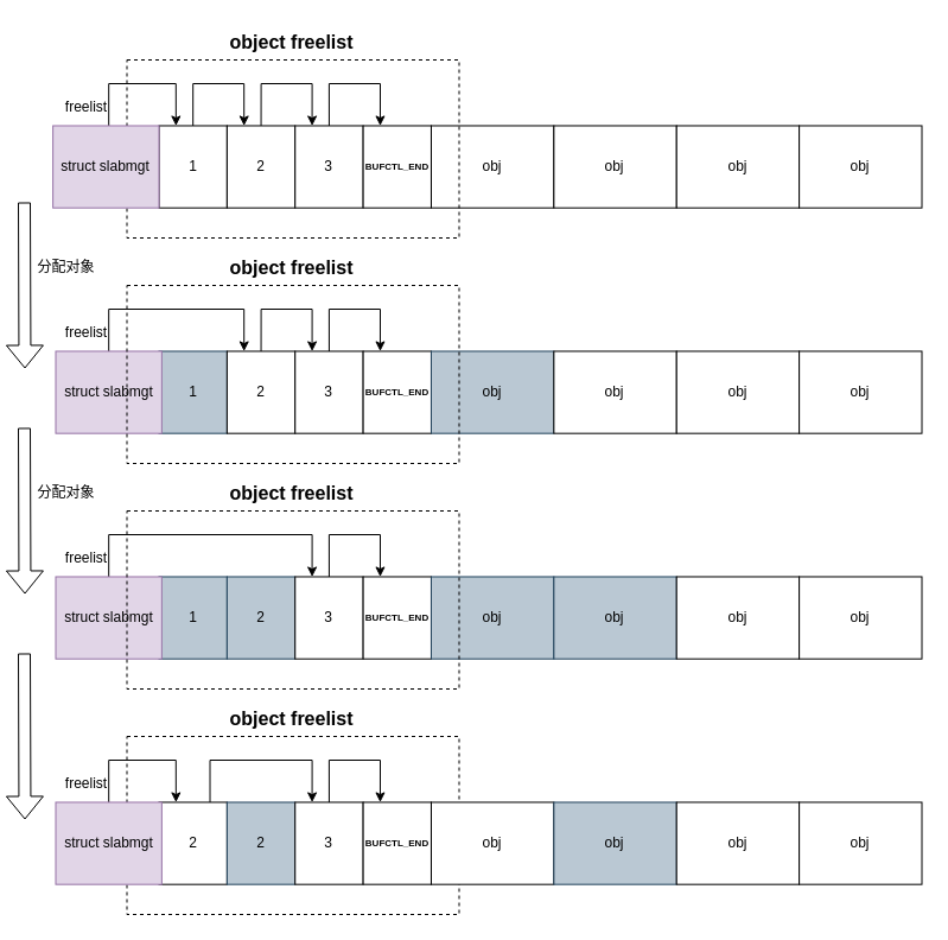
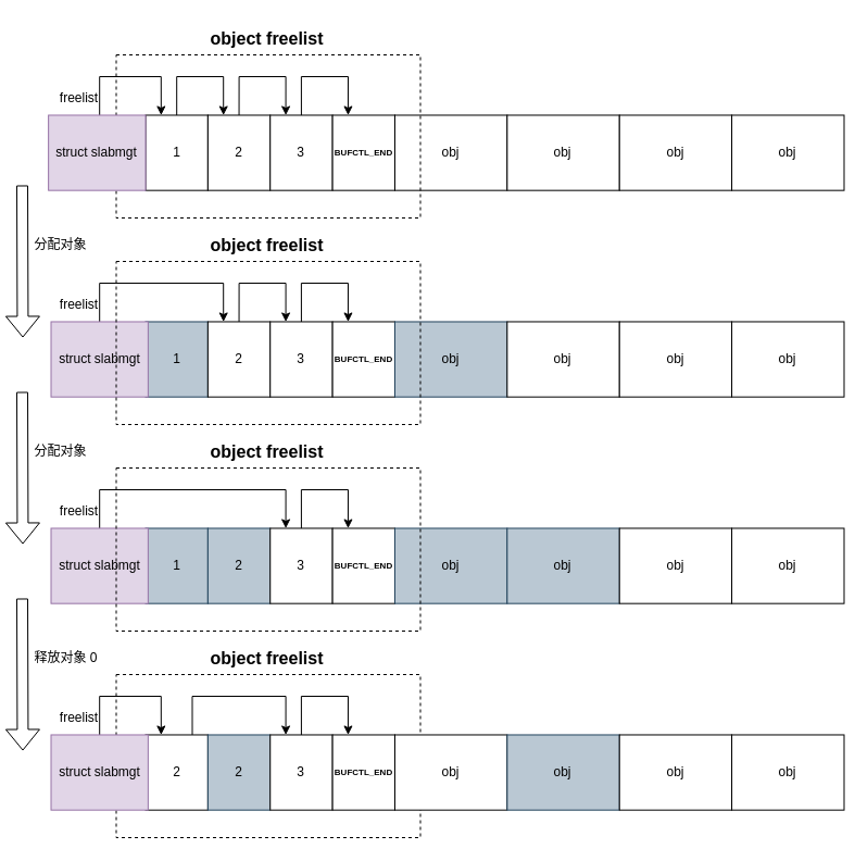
  <mxCell id="0" />
  <mxCell id="1" parent="0" />
  <mxCell id="2" value="" style="rounded=0;labelBackgroundColor=none;fontFamily=宋体;fillColor=none;dashed=1;movable=1;resizable=1;rotatable=1;deletable=1;editable=1;locked=0;connectable=1;" parent="1" vertex="1"><mxGeometry x="106.5" y="620" width="280" height="150" as="geometry" /></mxCell>
  <mxCell id="3" value="1" style="rounded=0;whiteSpace=wrap;html=1;shadow=0;container=0;" parent="1" vertex="1"><mxGeometry x="133.5" y="105.484" width="57.371" height="69.194" as="geometry" /></mxCell>
  <mxCell id="4" value="2" style="rounded=0;whiteSpace=wrap;html=1;shadow=0;container=0;" parent="1" vertex="1"><mxGeometry x="190.871" y="105.484" width="57.371" height="69.194" as="geometry" /></mxCell>
  <mxCell id="5" style="edgeStyle=orthogonalEdgeStyle;rounded=0;orthogonalLoop=1;jettySize=auto;html=1;exitX=0.5;exitY=0;exitDx=0;exitDy=0;entryX=0.25;entryY=0;entryDx=0;entryDy=0;" parent="1" source="3" target="4" edge="1"><mxGeometry relative="1" as="geometry"><Array as="points"><mxPoint x="162.185" y="70" /><mxPoint x="205.213" y="70" /></Array></mxGeometry></mxCell>
  <mxCell id="6" value="3" style="rounded=0;whiteSpace=wrap;html=1;shadow=0;container=0;" parent="1" vertex="1"><mxGeometry x="248.242" y="105.484" width="57.371" height="69.194" as="geometry" /></mxCell>
  <mxCell id="7" style="edgeStyle=orthogonalEdgeStyle;rounded=0;orthogonalLoop=1;jettySize=auto;html=1;exitX=0.5;exitY=0;exitDx=0;exitDy=0;entryX=0.25;entryY=0;entryDx=0;entryDy=0;" parent="1" source="4" target="6" edge="1"><mxGeometry relative="1" as="geometry"><Array as="points"><mxPoint x="219.556" y="70" /><mxPoint x="262.584" y="70" /></Array></mxGeometry></mxCell>
  <mxCell id="8" value="&lt;p style=&quot;line-height: 120%;&quot;&gt;&lt;font style=&quot;font-size: 8px;&quot;&gt;&lt;b&gt;BUFCTL_END&lt;/b&gt;&lt;/font&gt;&lt;/p&gt;" style="rounded=0;whiteSpace=wrap;html=1;shadow=0;container=0;" parent="1" vertex="1"><mxGeometry x="305.612" y="105.484" width="57.371" height="69.194" as="geometry" /></mxCell>
  <mxCell id="9" style="edgeStyle=orthogonalEdgeStyle;rounded=0;orthogonalLoop=1;jettySize=auto;html=1;exitX=0.5;exitY=0;exitDx=0;exitDy=0;entryX=0.25;entryY=0;entryDx=0;entryDy=0;" parent="1" source="6" target="8" edge="1"><mxGeometry relative="1" as="geometry"><Array as="points"><mxPoint x="276.927" y="70" /><mxPoint x="319.955" y="70" /></Array></mxGeometry></mxCell>
  <mxCell id="10" value="obj" style="rounded=0;whiteSpace=wrap;html=1;shadow=0;movable=1;resizable=1;rotatable=1;deletable=1;editable=1;locked=0;connectable=1;container=0;" parent="1" vertex="1"><mxGeometry x="362.98" y="105.48" width="103.38" height="69.19" as="geometry" /></mxCell>
  <mxCell id="11" value="obj" style="rounded=0;whiteSpace=wrap;html=1;shadow=0;movable=1;resizable=1;rotatable=1;deletable=1;editable=1;locked=0;connectable=1;container=0;" parent="1" vertex="1"><mxGeometry x="466.36" y="105.48" width="103.38" height="69.19" as="geometry" /></mxCell>
  <mxCell id="12" value="obj" style="rounded=0;whiteSpace=wrap;html=1;shadow=0;movable=1;resizable=1;rotatable=1;deletable=1;editable=1;locked=0;connectable=1;container=0;" parent="1" vertex="1"><mxGeometry x="569.74" y="105.48" width="103.38" height="69.19" as="geometry" /></mxCell>
  <mxCell id="13" value="obj" style="rounded=0;whiteSpace=wrap;html=1;shadow=0;movable=1;resizable=1;rotatable=1;deletable=1;editable=1;locked=0;connectable=1;container=0;" parent="1" vertex="1"><mxGeometry x="673.12" y="105.48" width="103.38" height="69.19" as="geometry" /></mxCell>
  <mxCell id="14" style="edgeStyle=orthogonalEdgeStyle;rounded=0;orthogonalLoop=1;jettySize=auto;html=1;exitX=0.5;exitY=0;exitDx=0;exitDy=0;entryX=0.25;entryY=0;entryDx=0;entryDy=0;" parent="1" target="3" edge="1"><mxGeometry relative="1" as="geometry"><Array as="points"><mxPoint x="91.5" y="70" /><mxPoint x="147.5" y="70" /></Array><mxPoint x="91.185" y="105.48" as="sourcePoint" /></mxGeometry></mxCell>
  <mxCell id="15" value="freelist" style="text;html=1;align=center;verticalAlign=middle;resizable=0;points=[];autosize=1;strokeColor=none;fillColor=none;" parent="1" vertex="1"><mxGeometry x="42" y="75.48" width="60" height="30" as="geometry" /></mxCell>
  <mxCell id="16" value="&lt;b&gt;&lt;font style=&quot;font-size: 16px;&quot;&gt;object freelist&lt;/font&gt;&lt;/b&gt;" style="text;html=1;align=center;verticalAlign=middle;resizable=0;points=[];autosize=1;strokeColor=none;fillColor=none;" parent="1" vertex="1"><mxGeometry x="179.5" y="20" width="130" height="30" as="geometry" /></mxCell>
  <mxCell id="17" value="1" style="rounded=0;whiteSpace=wrap;html=1;shadow=0;container=0;fillColor=#bac8d3;strokeColor=#23445d;" parent="1" vertex="1"><mxGeometry x="133.5" y="295.484" width="57.371" height="69.194" as="geometry" /></mxCell>
  <mxCell id="18" value="2" style="rounded=0;whiteSpace=wrap;html=1;shadow=0;container=0;" parent="1" vertex="1"><mxGeometry x="190.871" y="295.484" width="57.371" height="69.194" as="geometry" /></mxCell>
  <mxCell id="19" value="3" style="rounded=0;whiteSpace=wrap;html=1;shadow=0;container=0;" parent="1" vertex="1"><mxGeometry x="248.242" y="295.484" width="57.371" height="69.194" as="geometry" /></mxCell>
  <mxCell id="20" style="edgeStyle=orthogonalEdgeStyle;rounded=0;orthogonalLoop=1;jettySize=auto;html=1;exitX=0.5;exitY=0;exitDx=0;exitDy=0;entryX=0.25;entryY=0;entryDx=0;entryDy=0;" parent="1" source="18" target="19" edge="1"><mxGeometry relative="1" as="geometry"><Array as="points"><mxPoint x="219.556" y="260" /><mxPoint x="262.584" y="260" /></Array></mxGeometry></mxCell>
  <mxCell id="21" value="&lt;p style=&quot;line-height: 120%;&quot;&gt;&lt;font style=&quot;font-size: 8px;&quot;&gt;&lt;b&gt;BUFCTL_END&lt;/b&gt;&lt;/font&gt;&lt;/p&gt;" style="rounded=0;whiteSpace=wrap;html=1;shadow=0;container=0;" parent="1" vertex="1"><mxGeometry x="305.612" y="295.484" width="57.371" height="69.194" as="geometry" /></mxCell>
  <mxCell id="22" style="edgeStyle=orthogonalEdgeStyle;rounded=0;orthogonalLoop=1;jettySize=auto;html=1;exitX=0.5;exitY=0;exitDx=0;exitDy=0;entryX=0.25;entryY=0;entryDx=0;entryDy=0;" parent="1" source="19" target="21" edge="1"><mxGeometry relative="1" as="geometry"><Array as="points"><mxPoint x="276.927" y="260" /><mxPoint x="319.955" y="260" /></Array></mxGeometry></mxCell>
  <mxCell id="23" value="obj" style="rounded=0;whiteSpace=wrap;html=1;shadow=0;movable=1;resizable=1;rotatable=1;deletable=1;editable=1;locked=0;connectable=1;container=0;fillColor=#bac8d3;strokeColor=#23445d;" parent="1" vertex="1"><mxGeometry x="362.98" y="295.48" width="103.38" height="69.19" as="geometry" /></mxCell>
  <mxCell id="24" value="obj" style="rounded=0;whiteSpace=wrap;html=1;shadow=0;movable=1;resizable=1;rotatable=1;deletable=1;editable=1;locked=0;connectable=1;container=0;" parent="1" vertex="1"><mxGeometry x="466.36" y="295.48" width="103.38" height="69.19" as="geometry" /></mxCell>
  <mxCell id="25" value="obj" style="rounded=0;whiteSpace=wrap;html=1;shadow=0;movable=1;resizable=1;rotatable=1;deletable=1;editable=1;locked=0;connectable=1;container=0;" parent="1" vertex="1"><mxGeometry x="569.74" y="295.48" width="103.38" height="69.19" as="geometry" /></mxCell>
  <mxCell id="26" value="obj" style="rounded=0;whiteSpace=wrap;html=1;shadow=0;movable=1;resizable=1;rotatable=1;deletable=1;editable=1;locked=0;connectable=1;container=0;" parent="1" vertex="1"><mxGeometry x="673.12" y="295.48" width="103.38" height="69.19" as="geometry" /></mxCell>
  <mxCell id="27" style="edgeStyle=orthogonalEdgeStyle;rounded=0;orthogonalLoop=1;jettySize=auto;html=1;exitX=0.5;exitY=0;exitDx=0;exitDy=0;entryX=0.25;entryY=0;entryDx=0;entryDy=0;" parent="1" source="28" target="18" edge="1"><mxGeometry relative="1" as="geometry"><Array as="points"><mxPoint x="91.25" y="260" /><mxPoint x="204.25" y="260" /></Array></mxGeometry></mxCell>
  <mxCell id="28" value="struct slabmgt" style="rounded=0;whiteSpace=wrap;html=1;shadow=0;container=0;fillColor=#e1d5e7;strokeColor=#9673a6;" parent="1" vertex="1"><mxGeometry x="46.5" y="295.48" width="89.37" height="69.19" as="geometry" /></mxCell>
  <mxCell id="29" value="freelist" style="text;html=1;align=center;verticalAlign=middle;resizable=0;points=[];autosize=1;strokeColor=none;fillColor=none;" parent="1" vertex="1"><mxGeometry x="42" y="265.48" width="60" height="30" as="geometry" /></mxCell>
  <mxCell id="30" value="&lt;b&gt;&lt;font style=&quot;font-size: 16px;&quot;&gt;object freelist&lt;/font&gt;&lt;/b&gt;" style="text;html=1;align=center;verticalAlign=middle;resizable=0;points=[];autosize=1;strokeColor=none;fillColor=none;" parent="1" vertex="1"><mxGeometry x="179.5" y="210" width="130" height="30" as="geometry" /></mxCell>
  <mxCell id="31" value="" style="rounded=0;labelBackgroundColor=none;fontFamily=宋体;fillColor=none;dashed=1;movable=1;resizable=1;rotatable=1;deletable=1;editable=1;locked=0;connectable=1;" parent="1" vertex="1"><mxGeometry x="106.5" y="240" width="280" height="150" as="geometry" /></mxCell>
  <mxCell id="32" value="" style="shape=flexArrow;endArrow=classic;html=1;rounded=0;" parent="1" edge="1"><mxGeometry width="50" height="50" relative="1" as="geometry"><mxPoint x="20" y="170" as="sourcePoint" /><mxPoint x="20.5" y="310" as="targetPoint" /></mxGeometry></mxCell>
  <mxCell id="33" value="分配对象" style="text;html=1;align=center;verticalAlign=middle;resizable=0;points=[];autosize=1;strokeColor=none;fillColor=none;" parent="1" vertex="1"><mxGeometry x="20" y="210" width="70" height="30" as="geometry" /></mxCell>
  <mxCell id="34" value="1" style="rounded=0;whiteSpace=wrap;html=1;shadow=0;container=0;fillColor=#bac8d3;strokeColor=#23445d;" parent="1" vertex="1"><mxGeometry x="133.5" y="485.484" width="57.371" height="69.194" as="geometry" /></mxCell>
  <mxCell id="35" value="2" style="rounded=0;whiteSpace=wrap;html=1;shadow=0;container=0;fillColor=#bac8d3;strokeColor=#23445d;" parent="1" vertex="1"><mxGeometry x="190.871" y="485.484" width="57.371" height="69.194" as="geometry" /></mxCell>
  <mxCell id="36" value="3" style="rounded=0;whiteSpace=wrap;html=1;shadow=0;container=0;" parent="1" vertex="1"><mxGeometry x="248.242" y="485.484" width="57.371" height="69.194" as="geometry" /></mxCell>
  <mxCell id="37" value="&lt;p style=&quot;line-height: 120%;&quot;&gt;&lt;font style=&quot;font-size: 8px;&quot;&gt;&lt;b&gt;BUFCTL_END&lt;/b&gt;&lt;/font&gt;&lt;/p&gt;" style="rounded=0;whiteSpace=wrap;html=1;shadow=0;container=0;" parent="1" vertex="1"><mxGeometry x="305.612" y="485.484" width="57.371" height="69.194" as="geometry" /></mxCell>
  <mxCell id="38" style="edgeStyle=orthogonalEdgeStyle;rounded=0;orthogonalLoop=1;jettySize=auto;html=1;exitX=0.5;exitY=0;exitDx=0;exitDy=0;entryX=0.25;entryY=0;entryDx=0;entryDy=0;" parent="1" source="36" target="37" edge="1"><mxGeometry relative="1" as="geometry"><Array as="points"><mxPoint x="276.927" y="450" /><mxPoint x="319.955" y="450" /></Array></mxGeometry></mxCell>
  <mxCell id="39" value="obj" style="rounded=0;whiteSpace=wrap;html=1;shadow=0;movable=1;resizable=1;rotatable=1;deletable=1;editable=1;locked=0;connectable=1;container=0;fillColor=#bac8d3;strokeColor=#23445d;" parent="1" vertex="1"><mxGeometry x="362.98" y="485.48" width="103.38" height="69.19" as="geometry" /></mxCell>
  <mxCell id="40" value="obj" style="rounded=0;whiteSpace=wrap;html=1;shadow=0;movable=1;resizable=1;rotatable=1;deletable=1;editable=1;locked=0;connectable=1;container=0;fillColor=#bac8d3;strokeColor=#23445d;" parent="1" vertex="1"><mxGeometry x="466.36" y="485.48" width="103.38" height="69.19" as="geometry" /></mxCell>
  <mxCell id="41" value="obj" style="rounded=0;whiteSpace=wrap;html=1;shadow=0;movable=1;resizable=1;rotatable=1;deletable=1;editable=1;locked=0;connectable=1;container=0;" parent="1" vertex="1"><mxGeometry x="569.74" y="485.48" width="103.38" height="69.19" as="geometry" /></mxCell>
  <mxCell id="42" value="obj" style="rounded=0;whiteSpace=wrap;html=1;shadow=0;movable=1;resizable=1;rotatable=1;deletable=1;editable=1;locked=0;connectable=1;container=0;" parent="1" vertex="1"><mxGeometry x="673.12" y="485.48" width="103.38" height="69.19" as="geometry" /></mxCell>
  <mxCell id="43" style="edgeStyle=orthogonalEdgeStyle;rounded=0;orthogonalLoop=1;jettySize=auto;html=1;exitX=0.5;exitY=0;exitDx=0;exitDy=0;entryX=0.25;entryY=0;entryDx=0;entryDy=0;" parent="1" source="44" target="36" edge="1"><mxGeometry relative="1" as="geometry"><Array as="points"><mxPoint x="91" y="450" /><mxPoint x="263" y="450" /></Array></mxGeometry></mxCell>
  <mxCell id="44" value="struct slabmgt" style="rounded=0;whiteSpace=wrap;html=1;shadow=0;container=0;fillColor=#e1d5e7;strokeColor=#9673a6;" parent="1" vertex="1"><mxGeometry x="46.5" y="485.48" width="89.37" height="69.19" as="geometry" /></mxCell>
  <mxCell id="45" value="freelist" style="text;html=1;align=center;verticalAlign=middle;resizable=0;points=[];autosize=1;strokeColor=none;fillColor=none;" parent="1" vertex="1"><mxGeometry x="42" y="455.48" width="60" height="30" as="geometry" /></mxCell>
  <mxCell id="46" value="&lt;b&gt;&lt;font style=&quot;font-size: 16px;&quot;&gt;object freelist&lt;/font&gt;&lt;/b&gt;" style="text;html=1;align=center;verticalAlign=middle;resizable=0;points=[];autosize=1;strokeColor=none;fillColor=none;" parent="1" vertex="1"><mxGeometry x="179.5" y="400" width="130" height="30" as="geometry" /></mxCell>
  <mxCell id="47" value="" style="shape=flexArrow;endArrow=classic;html=1;rounded=0;" parent="1" edge="1"><mxGeometry width="50" height="50" relative="1" as="geometry"><mxPoint x="20" y="360" as="sourcePoint" /><mxPoint x="20.5" y="500" as="targetPoint" /></mxGeometry></mxCell>
  <mxCell id="48" value="分配对象" style="text;html=1;align=center;verticalAlign=middle;resizable=0;points=[];autosize=1;strokeColor=none;fillColor=none;" parent="1" vertex="1"><mxGeometry x="20" y="400" width="70" height="30" as="geometry" /></mxCell>
  <mxCell id="49" style="edgeStyle=orthogonalEdgeStyle;rounded=0;orthogonalLoop=1;jettySize=auto;html=1;exitX=0.75;exitY=0;exitDx=0;exitDy=0;entryX=0.25;entryY=0;entryDx=0;entryDy=0;" parent="1" source="50" target="52" edge="1"><mxGeometry relative="1" as="geometry"><Array as="points"><mxPoint x="177" y="640" /><mxPoint x="263" y="640" /></Array></mxGeometry></mxCell>
  <mxCell id="50" value="2" style="rounded=0;whiteSpace=wrap;html=1;shadow=0;container=0;" parent="1" vertex="1"><mxGeometry x="133.5" y="675.484" width="57.371" height="69.194" as="geometry" /></mxCell>
  <mxCell id="51" value="2" style="rounded=0;whiteSpace=wrap;html=1;shadow=0;container=0;fillColor=#bac8d3;strokeColor=#23445d;" parent="1" vertex="1"><mxGeometry x="190.871" y="675.484" width="57.371" height="69.194" as="geometry" /></mxCell>
  <mxCell id="52" value="3" style="rounded=0;whiteSpace=wrap;html=1;shadow=0;container=0;" parent="1" vertex="1"><mxGeometry x="248.242" y="675.484" width="57.371" height="69.194" as="geometry" /></mxCell>
  <mxCell id="53" value="&lt;p style=&quot;line-height: 120%;&quot;&gt;&lt;font style=&quot;font-size: 8px;&quot;&gt;&lt;b&gt;BUFCTL_END&lt;/b&gt;&lt;/font&gt;&lt;/p&gt;" style="rounded=0;whiteSpace=wrap;html=1;shadow=0;container=0;" parent="1" vertex="1"><mxGeometry x="305.612" y="675.484" width="57.371" height="69.194" as="geometry" /></mxCell>
  <mxCell id="54" style="edgeStyle=orthogonalEdgeStyle;rounded=0;orthogonalLoop=1;jettySize=auto;html=1;exitX=0.5;exitY=0;exitDx=0;exitDy=0;entryX=0.25;entryY=0;entryDx=0;entryDy=0;" parent="1" source="52" target="53" edge="1"><mxGeometry relative="1" as="geometry"><Array as="points"><mxPoint x="276.927" y="640" /><mxPoint x="319.955" y="640" /></Array></mxGeometry></mxCell>
  <mxCell id="55" value="obj" style="rounded=0;whiteSpace=wrap;html=1;shadow=0;movable=1;resizable=1;rotatable=1;deletable=1;editable=1;locked=0;connectable=1;container=0;" parent="1" vertex="1"><mxGeometry x="362.98" y="675.48" width="103.38" height="69.19" as="geometry" /></mxCell>
  <mxCell id="56" value="obj" style="rounded=0;whiteSpace=wrap;html=1;shadow=0;movable=1;resizable=1;rotatable=1;deletable=1;editable=1;locked=0;connectable=1;container=0;fillColor=#bac8d3;strokeColor=#23445d;" parent="1" vertex="1"><mxGeometry x="466.36" y="675.48" width="103.38" height="69.19" as="geometry" /></mxCell>
  <mxCell id="57" value="obj" style="rounded=0;whiteSpace=wrap;html=1;shadow=0;movable=1;resizable=1;rotatable=1;deletable=1;editable=1;locked=0;connectable=1;container=0;" parent="1" vertex="1"><mxGeometry x="569.74" y="675.48" width="103.38" height="69.19" as="geometry" /></mxCell>
  <mxCell id="58" value="obj" style="rounded=0;whiteSpace=wrap;html=1;shadow=0;movable=1;resizable=1;rotatable=1;deletable=1;editable=1;locked=0;connectable=1;container=0;" parent="1" vertex="1"><mxGeometry x="673.12" y="675.48" width="103.38" height="69.19" as="geometry" /></mxCell>
  <mxCell id="59" style="edgeStyle=orthogonalEdgeStyle;rounded=0;orthogonalLoop=1;jettySize=auto;html=1;exitX=0.5;exitY=0;exitDx=0;exitDy=0;entryX=0.25;entryY=0;entryDx=0;entryDy=0;" parent="1" source="60" target="50" edge="1"><mxGeometry relative="1" as="geometry"><Array as="points"><mxPoint x="91" y="640" /><mxPoint x="148" y="640" /></Array></mxGeometry></mxCell>
  <mxCell id="60" value="struct slabmgt" style="rounded=0;whiteSpace=wrap;html=1;shadow=0;container=0;fillColor=#e1d5e7;strokeColor=#9673a6;" parent="1" vertex="1"><mxGeometry x="46.5" y="675.48" width="89.37" height="69.19" as="geometry" /></mxCell>
  <mxCell id="61" value="freelist" style="text;html=1;align=center;verticalAlign=middle;resizable=0;points=[];autosize=1;strokeColor=none;fillColor=none;" parent="1" vertex="1"><mxGeometry x="42" y="645.48" width="60" height="30" as="geometry" /></mxCell>
  <mxCell id="62" value="&lt;b&gt;&lt;font style=&quot;font-size: 16px;&quot;&gt;object freelist&lt;/font&gt;&lt;/b&gt;" style="text;html=1;align=center;verticalAlign=middle;resizable=0;points=[];autosize=1;strokeColor=none;fillColor=none;" parent="1" vertex="1"><mxGeometry x="179.5" y="590" width="130" height="30" as="geometry" /></mxCell>
  <mxCell id="63" value="" style="shape=flexArrow;endArrow=classic;html=1;rounded=0;" parent="1" edge="1"><mxGeometry width="50" height="50" relative="1" as="geometry"><mxPoint x="20" y="550" as="sourcePoint" /><mxPoint x="20.5" y="690" as="targetPoint" /></mxGeometry></mxCell>
+ <mxCell id="64" value="释放对象 0" style="text;html=1;align=center;verticalAlign=middle;resizable=0;points=[];autosize=1;strokeColor=none;fillColor=none;" parent="1" vertex="1"><mxGeometry x="20" y="590" width="80" height="30" as="geometry" /></mxCell>
  <mxCell id="65" value="" style="rounded=0;labelBackgroundColor=none;fontFamily=宋体;fillColor=none;dashed=1;movable=1;resizable=1;rotatable=1;deletable=1;editable=1;locked=0;connectable=1;" parent="1" vertex="1"><mxGeometry x="106.5" y="430" width="280" height="150" as="geometry" /></mxCell>
  <mxCell id="66" value="" style="rounded=0;labelBackgroundColor=none;fontFamily=宋体;fillColor=none;dashed=1;" parent="1" vertex="1"><mxGeometry x="106.5" y="50" width="280" height="150" as="geometry" /></mxCell>
  <mxCell id="67" value="struct slabmgt" style="rounded=0;whiteSpace=wrap;html=1;shadow=0;container=0;fillColor=#e1d5e7;strokeColor=#9673a6;" vertex="1" parent="1"><mxGeometry x="44.13" y="105.48" width="89.37" height="69.19" as="geometry" /></mxCell>
